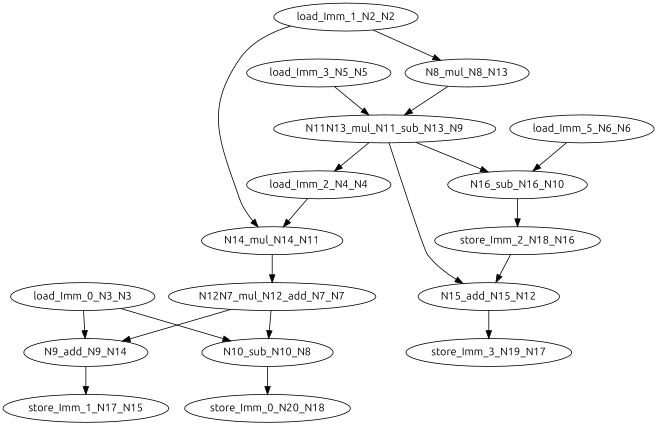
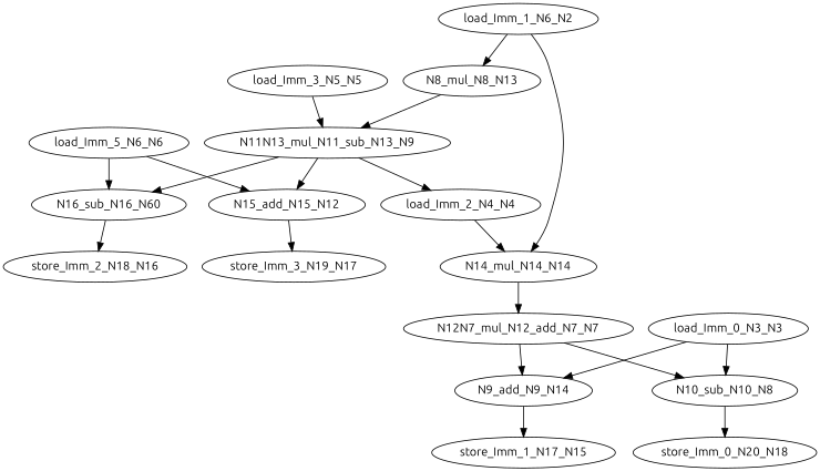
  digraph {
    fontname=Ubuntu
    node [color=black fontname=Ubuntu ntype=operation]
    edge [fontname=Ubuntu]
    n1 [label=N15_add_N15_N12]
    n2 [label=store_Imm_3_N19_N17 ntype=outvar]
    n3 [label=N8_mul_N8_N13]
    n4 [label=N11N13_mul_N11_sub_N13_N9]
-   n5 [label=N16_sub_N16_N10]
+   n5 [label=N16_sub_N16_N60]
    n6 [label=load_Imm_2_N4_N4 ntype=invar]
    n7 [label=store_Imm_2_N18_N16 ntype=outvar]
-   n8 [label=N14_mul_N14_N11]
+   n8 [label=N14_mul_N14_N14]
    n9 [label=N12N7_mul_N12_add_N7_N7]
    n10 [label=N9_add_N9_N14]
    n11 [label=N10_sub_N10_N8]
    n12 [label=store_Imm_1_N17_N15 ntype=outvar]
    n13 [label=store_Imm_0_N20_N18 ntype=outvar]
-   n14 [label=load_Imm_1_N2_N2 ntype=invar]
+   n14 [label=load_Imm_1_N6_N2 ntype=invar]
    n15 [label=load_Imm_0_N3_N3 ntype=invar]
    n16 [label=load_Imm_3_N5_N5 ntype=invar]
    n17 [label=load_Imm_5_N6_N6 ntype=invar]
    n1 -> n2
    n3 -> n4
    n4 -> n1
    n4 -> n5
    n4 -> n6
    n5 -> n7
    n6 -> n8
    n8 -> n9
    n9 -> n10
    n9 -> n11
    n10 -> n12
    n11 -> n13
    n14 -> n3
    n14 -> n8
    n15 -> n10
    n15 -> n11
    n16 -> n4
-   n7 -> n1
+   n17 -> n1
    n17 -> n5
  }
